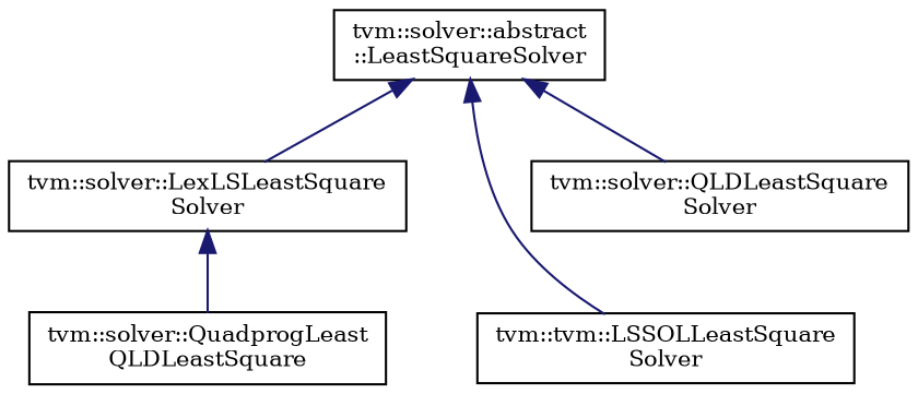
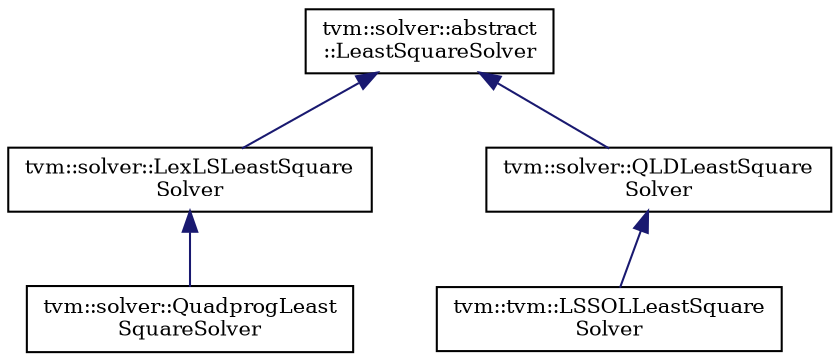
  digraph {
    fontname="DejaVu Serif"
    rankdir=TB
    node [color=black fillcolor=white fontname="DejaVu Serif" fontsize=10 shape=record style=filled]
    edge [color=midnightblue dir=back fontname="DejaVu Serif" fontsize=10 labelfontname=Helvetica labelfontsize=10 style=solid]
    n1 [height=0.2 label="tvm::solver::abstract\l::LeastSquareSolver" width=0.4]
    n2 [height=0.2 label="tvm::solver::LexLSLeastSquare\lSolver" width=0.4]
    n3 [height=0.2 label="tvm::tvm::LSSOLLeastSquare\lSolver" width=0.4]
    n4 [height=0.2 label="tvm::solver::QLDLeastSquare\lSolver" width=0.4]
-   n5 [height=0.2 label="tvm::solver::QuadprogLeast\lQLDLeastSquare" width=0.4]
+   n5 [height=0.2 label="tvm::solver::QuadprogLeast\lSquareSolver" width=0.4]
    n1 -> n2
-   n1 -> n3
+   n4 -> n3
    n1 -> n4
    n2 -> n5
  }
